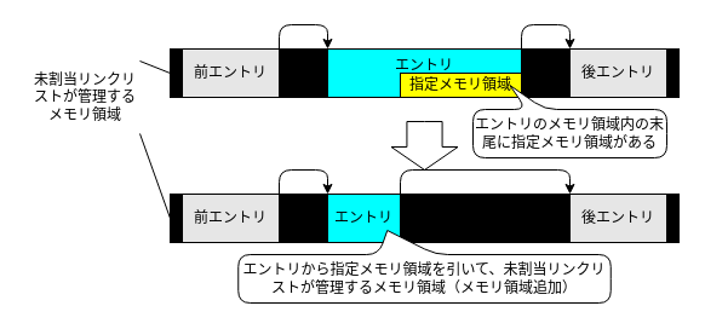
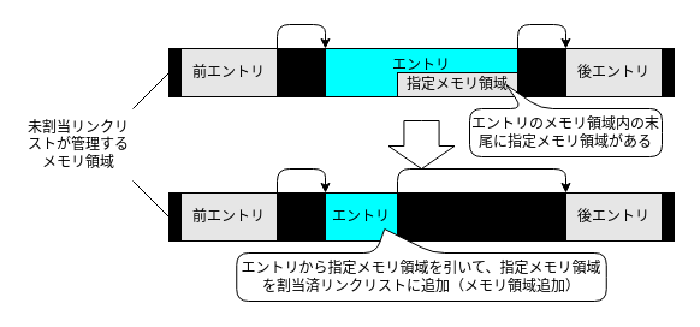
  <mxCell id="0" />
  <mxCell id="1" parent="0" />
  <mxCell id="2" value="" style="rounded=0;whiteSpace=wrap;html=1;fillColor=#000000;" parent="1" vertex="1"><mxGeometry x="140" y="40" width="420" height="40" as="geometry" /></mxCell>
- <mxCell id="3" value="未割当リンクリストが管理するメモリ領域" style="text;html=1;strokeColor=none;fillColor=none;align=center;verticalAlign=middle;whiteSpace=wrap;rounded=0;" parent="1" vertex="1"><mxGeometry x="25" y="50" width="90" height="60" as="geometry" /></mxCell>
+ <mxCell id="3" value="未割当リンクリストが管理するメモリ領域" style="text;html=1;strokeColor=none;fillColor=none;align=center;verticalAlign=middle;whiteSpace=wrap;rounded=0;" parent="1" vertex="1"><mxGeometry x="20" y="90" width="90" height="60" as="geometry" /></mxCell>
  <mxCell id="4" value="後エントリ" style="rounded=0;whiteSpace=wrap;html=1;fillColor=#E6E6E6;" parent="1" vertex="1"><mxGeometry x="470" y="40" width="80" height="40" as="geometry" /></mxCell>
  <mxCell id="5" value="エントリ" style="rounded=0;whiteSpace=wrap;html=1;verticalAlign=top;fillColor=#00FFFF;" parent="1" vertex="1"><mxGeometry x="270" y="40" width="160" height="40" as="geometry" /></mxCell>
  <mxCell id="6" value="前エントリ" style="rounded=0;whiteSpace=wrap;html=1;fillColor=#E6E6E6;" parent="1" vertex="1"><mxGeometry x="150" y="40" width="80" height="40" as="geometry" /></mxCell>
  <mxCell id="7" value="" style="endArrow=classic;html=1;exitX=1;exitY=0;exitDx=0;exitDy=0;entryX=0;entryY=0;entryDx=0;entryDy=0;" parent="1" source="6" target="5" edge="1"><mxGeometry width="50" height="50" relative="1" as="geometry"><mxPoint x="250" y="10" as="sourcePoint" /><mxPoint x="300" y="-40" as="targetPoint" /><Array as="points"><mxPoint x="230" y="20" /><mxPoint x="270" y="20" /></Array></mxGeometry></mxCell>
  <mxCell id="8" value="" style="rounded=0;whiteSpace=wrap;html=1;fillColor=#000000;" parent="1" vertex="1"><mxGeometry x="140" y="160" width="420" height="40" as="geometry" /></mxCell>
  <mxCell id="9" value="前エントリ" style="rounded=0;whiteSpace=wrap;html=1;fillColor=#E6E6E6;" parent="1" vertex="1"><mxGeometry x="150" y="160" width="80" height="40" as="geometry" /></mxCell>
  <mxCell id="10" value="" style="html=1;shadow=0;dashed=0;align=center;verticalAlign=middle;shape=mxgraph.arrows2.arrow;dy=0.47;dx=19;direction=south;notch=0;rounded=1;fillColor=#FFFFFF;" parent="1" vertex="1"><mxGeometry x="322.5" y="100" width="55" height="40" as="geometry" /></mxCell>
  <mxCell id="11" value="" style="endArrow=none;html=1;entryX=0;entryY=0.5;entryDx=0;entryDy=0;exitX=1;exitY=0;exitDx=0;exitDy=0;" parent="1" source="3" target="2" edge="1"><mxGeometry width="50" height="50" relative="1" as="geometry"><mxPoint x="50" y="200" as="sourcePoint" /><mxPoint x="100" y="150" as="targetPoint" /></mxGeometry></mxCell>
  <mxCell id="12" value="" style="endArrow=none;html=1;entryX=0;entryY=0.5;entryDx=0;entryDy=0;exitX=1;exitY=1;exitDx=0;exitDy=0;" parent="1" source="3" target="8" edge="1"><mxGeometry width="50" height="50" relative="1" as="geometry"><mxPoint x="60" y="220" as="sourcePoint" /><mxPoint x="110" y="170" as="targetPoint" /></mxGeometry></mxCell>
  <mxCell id="13" value="後エントリ" style="rounded=0;whiteSpace=wrap;html=1;fillColor=#E6E6E6;" vertex="1" parent="1"><mxGeometry x="470" y="160" width="80" height="40" as="geometry" /></mxCell>
- <mxCell id="14" value="指定メモリ領域" style="rounded=0;whiteSpace=wrap;html=1;fillColor=#FFFF00;" vertex="1" parent="1"><mxGeometry x="330" y="60" width="100" height="20" as="geometry" /></mxCell>
+ <mxCell id="14" value="指定メモリ領域" style="rounded=0;whiteSpace=wrap;html=1;fillColor=#e6e6e6;" vertex="1" parent="1"><mxGeometry x="330" y="60" width="100" height="20" as="geometry" /></mxCell>
  <mxCell id="15" value="" style="endArrow=classic;html=1;exitX=1;exitY=0;exitDx=0;exitDy=0;entryX=0;entryY=0;entryDx=0;entryDy=0;" edge="1" parent="1"><mxGeometry width="50" height="50" relative="1" as="geometry"><mxPoint x="430" y="40" as="sourcePoint" /><mxPoint x="470" y="40" as="targetPoint" /><Array as="points"><mxPoint x="430" y="20" /><mxPoint x="470" y="20" /></Array></mxGeometry></mxCell>
  <mxCell id="16" value="エントリのメモリ領域内の末尾に指定メモリ領域がある" style="shape=callout;whiteSpace=wrap;html=1;perimeter=calloutPerimeter;direction=west;base=15;size=20;position=0.63;fillColor=#FFFFFF;rounded=1;position2=0.81;" parent="1" vertex="1"><mxGeometry x="390" y="70" width="160" height="60" as="geometry" /></mxCell>
  <mxCell id="17" value="エントリ" style="rounded=0;whiteSpace=wrap;html=1;verticalAlign=middle;fillColor=#00FFFF;" vertex="1" parent="1"><mxGeometry x="270" y="160" width="60" height="40" as="geometry" /></mxCell>
  <mxCell id="18" value="" style="endArrow=classic;html=1;exitX=1;exitY=0;exitDx=0;exitDy=0;entryX=0;entryY=0;entryDx=0;entryDy=0;" edge="1" parent="1" source="17"><mxGeometry width="50" height="50" relative="1" as="geometry"><mxPoint x="430" y="160" as="sourcePoint" /><mxPoint x="470" y="160" as="targetPoint" /><Array as="points"><mxPoint x="330" y="140" /><mxPoint x="470" y="140" /></Array></mxGeometry></mxCell>
  <mxCell id="19" value="" style="endArrow=classic;html=1;exitX=1;exitY=0;exitDx=0;exitDy=0;entryX=0;entryY=0;entryDx=0;entryDy=0;" edge="1" parent="1" target="17"><mxGeometry width="50" height="50" relative="1" as="geometry"><mxPoint x="230" y="160" as="sourcePoint" /><mxPoint x="270" y="160" as="targetPoint" /><Array as="points"><mxPoint x="230" y="140" /><mxPoint x="270" y="140" /></Array></mxGeometry></mxCell>
- <mxCell id="20" value="エントリから指定メモリ領域を引いて、未割当リンクリストが管理するメモリ領域（メモリ領域追加）" style="shape=callout;whiteSpace=wrap;html=1;perimeter=calloutPerimeter;direction=west;base=47;size=20;position=0.47;fillColor=#FFFFFF;rounded=1;position2=0.6;" parent="1" vertex="1"><mxGeometry x="196.25" y="190" width="307.5" height="60" as="geometry" /></mxCell>
+ <mxCell id="20" value="エントリから指定メモリ領域を引いて、指定メモリ領域を割当済リンクリストに追加（メモリ領域追加）" style="shape=callout;whiteSpace=wrap;html=1;perimeter=calloutPerimeter;direction=west;base=47;size=20;position=0.47;fillColor=#FFFFFF;rounded=1;position2=0.6;" parent="1" vertex="1"><mxGeometry x="196.25" y="190" width="307.5" height="60" as="geometry" /></mxCell>
